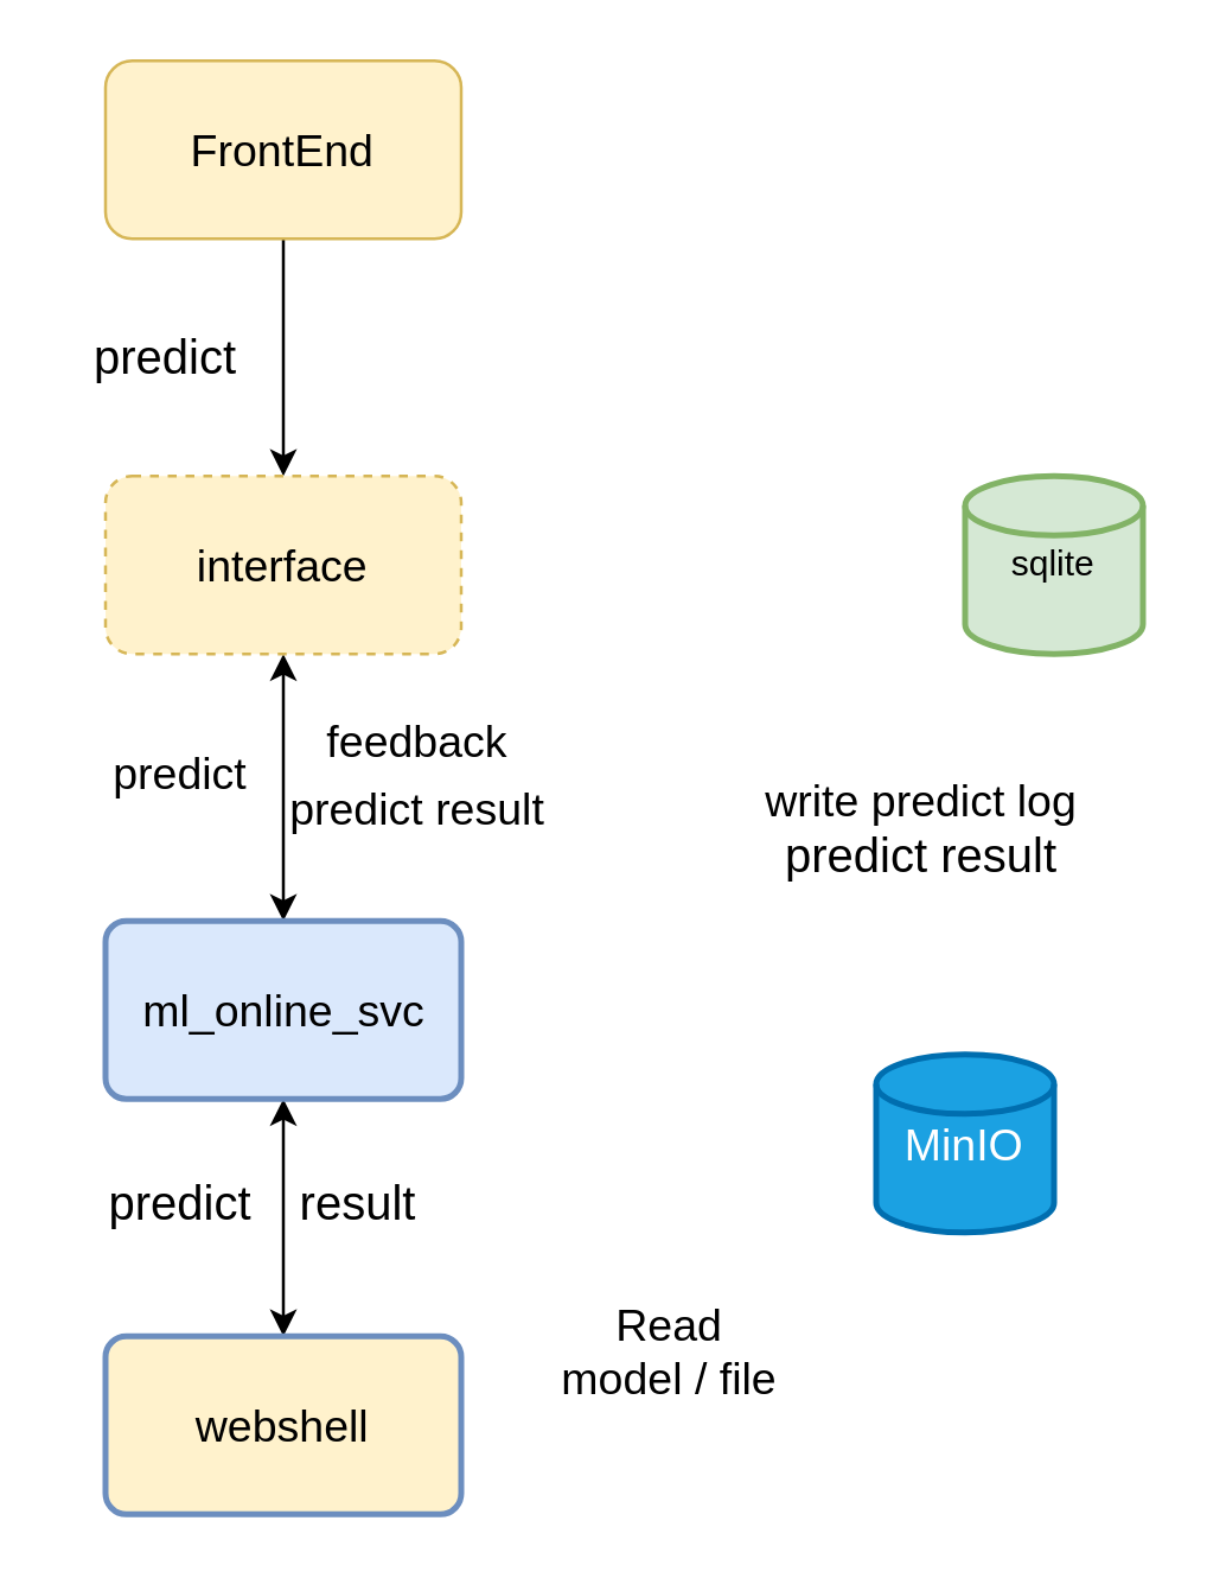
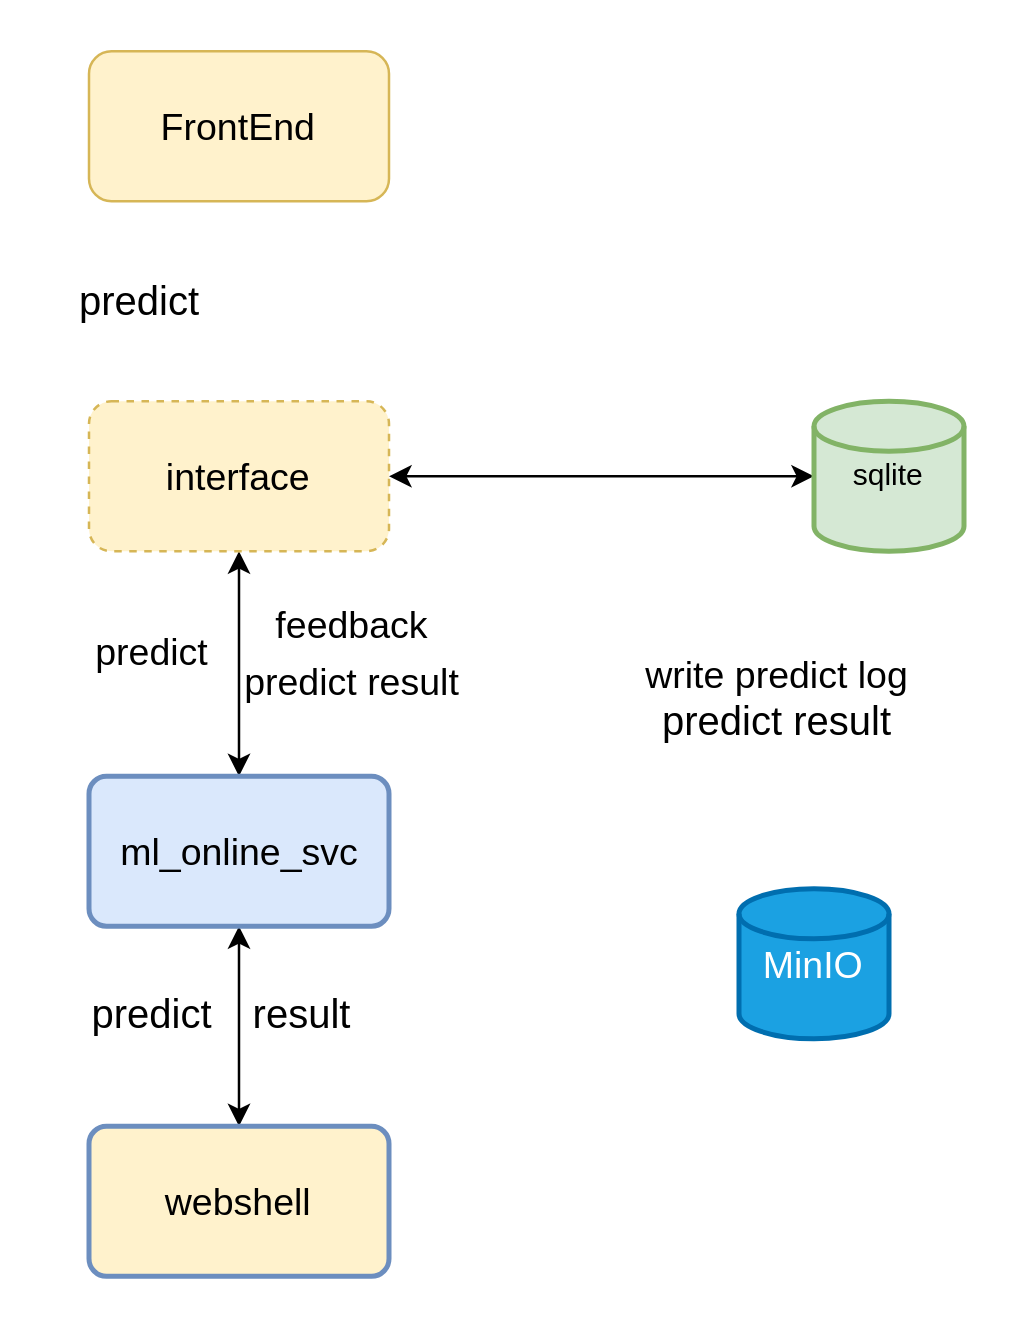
  <mxCell id="0" />
  <mxCell id="1" parent="0" />
- <mxCell id="2" value="" style="edgeStyle=orthogonalEdgeStyle;rounded=0;orthogonalLoop=1;jettySize=auto;html=1;" parent="1" source="3" target="6" edge="1"><mxGeometry relative="1" as="geometry" /></mxCell>
  <mxCell id="3" value="&lt;font style=&quot;font-size: 15px;&quot;&gt;FrontEnd&lt;/font&gt;" style="rounded=1;whiteSpace=wrap;html=1;fillColor=#fff2cc;strokeColor=#d6b656;" parent="1" vertex="1"><mxGeometry x="35" y="20" width="120" height="60" as="geometry" /></mxCell>
+ <mxCell id="4" value="" style="edgeStyle=orthogonalEdgeStyle;rounded=0;orthogonalLoop=1;jettySize=auto;html=1;startArrow=classic;startFill=1;" parent="1" source="6" target="7" edge="1"><mxGeometry relative="1" as="geometry" /></mxCell>
  <mxCell id="5" style="edgeStyle=orthogonalEdgeStyle;rounded=0;orthogonalLoop=1;jettySize=auto;html=1;exitX=0.5;exitY=1;exitDx=0;exitDy=0;fontSize=16;startArrow=classic;startFill=1;" edge="1" parent="1" source="6" target="9"><mxGeometry relative="1" as="geometry" /></mxCell>
  <mxCell id="6" value="&lt;font style=&quot;font-size: 15px;&quot;&gt;interface&lt;/font&gt;" style="whiteSpace=wrap;html=1;fillColor=#fff2cc;strokeColor=#d6b656;rounded=1;sketch=0;glass=0;dashed=1;" parent="1" vertex="1"><mxGeometry x="35" y="160" width="120" height="60" as="geometry" /></mxCell>
  <mxCell id="7" value="sqlite" style="strokeWidth=2;html=1;shape=mxgraph.flowchart.database;whiteSpace=wrap;rounded=1;glass=0;sketch=0;fillColor=#d5e8d4;strokeColor=#82b366;" parent="1" vertex="1"><mxGeometry x="325" y="160" width="60" height="60" as="geometry" /></mxCell>
  <mxCell id="8" style="edgeStyle=orthogonalEdgeStyle;rounded=0;orthogonalLoop=1;jettySize=auto;html=1;exitX=0.5;exitY=1;exitDx=0;exitDy=0;entryX=0.5;entryY=0;entryDx=0;entryDy=0;fontSize=16;startArrow=classic;startFill=1;" edge="1" parent="1" source="9" target="10"><mxGeometry relative="1" as="geometry" /></mxCell>
  <mxCell id="9" value="" style="rounded=1;whiteSpace=wrap;html=1;absoluteArcSize=1;arcSize=14;strokeWidth=2;glass=0;sketch=0;fillColor=#dae8fc;strokeColor=#6c8ebf;" parent="1" vertex="1"><mxGeometry x="35" y="310" width="120" height="60" as="geometry" /></mxCell>
  <mxCell id="10" value="&lt;font style=&quot;font-size: 15px;&quot;&gt;webshell&lt;/font&gt;" style="rounded=1;whiteSpace=wrap;html=1;absoluteArcSize=1;arcSize=14;strokeWidth=2;glass=0;sketch=0;fillColor=#fff2cc;strokeColor=#6c8ebf;" parent="1" vertex="1"><mxGeometry x="35" y="450" width="120" height="60" as="geometry" /></mxCell>
  <mxCell id="11" value="&lt;font style=&quot;font-size: 15px;&quot;&gt;feedback&lt;br&gt;predict result&lt;/font&gt;" style="text;html=1;align=center;verticalAlign=middle;resizable=0;points=[];autosize=1;strokeColor=none;fillColor=none;fontSize=19;" parent="1" vertex="1"><mxGeometry x="85" y="230" width="110" height="60" as="geometry" /></mxCell>
  <mxCell id="12" value="&lt;font style=&quot;font-size: 15px;&quot;&gt;ml_online_svc&lt;/font&gt;" style="text;html=1;resizable=0;autosize=1;align=center;verticalAlign=middle;points=[];fillColor=none;strokeColor=none;rounded=0;glass=0;sketch=0;fontSize=12;" parent="1" vertex="1"><mxGeometry x="35" y="325" width="120" height="30" as="geometry" /></mxCell>
  <mxCell id="13" value="predict" style="text;html=1;align=center;verticalAlign=middle;resizable=0;points=[];autosize=1;strokeColor=none;fillColor=none;fontSize=15;" parent="1" vertex="1"><mxGeometry x="25" y="245" width="70" height="30" as="geometry" /></mxCell>
  <mxCell id="14" value="MinIO" style="strokeWidth=2;html=1;shape=mxgraph.flowchart.database;whiteSpace=wrap;rounded=1;glass=0;sketch=0;fontSize=15;fillColor=#1ba1e2;fontColor=#ffffff;strokeColor=#006EAF;" parent="1" vertex="1"><mxGeometry x="295" y="355" width="60" height="60" as="geometry" /></mxCell>
- <mxCell id="15" value="Read&lt;br&gt;model / file" style="text;html=1;align=center;verticalAlign=middle;resizable=0;points=[];autosize=1;strokeColor=none;fillColor=none;fontSize=15;" parent="1" vertex="1"><mxGeometry x="175" y="430" width="100" height="50" as="geometry" /></mxCell>
  <mxCell id="16" value="&lt;span style=&quot;font-size: 15px;&quot;&gt;write predict log&lt;br&gt;&lt;/span&gt;&lt;font style=&quot;font-size: 16px;&quot;&gt;predict result&lt;/font&gt;&lt;br style=&quot;font-size: 15px;&quot;&gt;&lt;div style=&quot;margin: -8px 0px 10px; padding: 0px; display: flex; font-family: &amp;quot;PingFang SC&amp;quot;, Arial, &amp;quot;Hiragino Sans GB&amp;quot;, STHeiti, &amp;quot;Microsoft YaHei&amp;quot;, &amp;quot;WenQuanYi Micro Hei&amp;quot;, sans-serif; font-variant-ligatures: no-common-ligatures; text-align: start; background-color: rgb(255, 255, 255);&quot; class=&quot;Trans__tool__3zP13&quot;&gt;&lt;/div&gt;" style="text;html=1;align=center;verticalAlign=middle;resizable=0;points=[];autosize=1;strokeColor=none;fillColor=none;" parent="1" vertex="1"><mxGeometry x="245" y="255" width="130" height="50" as="geometry" /></mxCell>
  <mxCell id="17" value="predict" style="text;html=1;align=center;verticalAlign=middle;resizable=0;points=[];autosize=1;strokeColor=none;fillColor=none;fontSize=16;" vertex="1" parent="1"><mxGeometry x="20" y="105" width="70" height="30" as="geometry" /></mxCell>
  <mxCell id="18" value="predict" style="text;html=1;align=center;verticalAlign=middle;resizable=0;points=[];autosize=1;strokeColor=none;fillColor=none;fontSize=16;" vertex="1" parent="1"><mxGeometry x="25" y="390" width="70" height="30" as="geometry" /></mxCell>
  <mxCell id="19" value="result" style="text;html=1;align=center;verticalAlign=middle;resizable=0;points=[];autosize=1;strokeColor=none;fillColor=none;fontSize=16;" vertex="1" parent="1"><mxGeometry x="90" y="390" width="60" height="30" as="geometry" /></mxCell>
